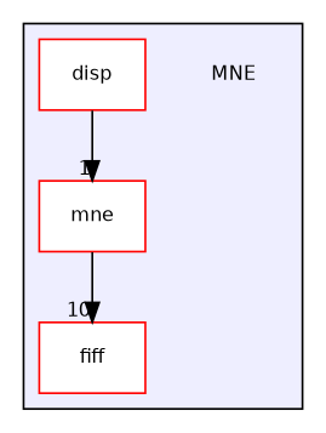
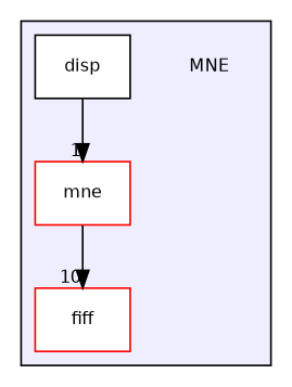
  digraph {
    compound=true
    node [fontname=Helvetica fontsize=10 shape=box color=red fillcolor=white style=filled]
    edge [labeldistance=1.5 labelfontname=Helvetica labelfontsize=10]
    n1 [label=MNE shape=plaintext color="" fillcolor="" style=""]
-   n2 [label=disp]
+   n2 [color=black label=disp]
    n3 [label=fiff]
    n4 [label=mne]
    subgraph cluster_1 {
      bgcolor="#eeeeff"
      pencolor=black
      n1
      n2
      n3
      n4
    }
    n2 -> n4 [headlabel=1]
    n4 -> n3 [headlabel=10]
  }
